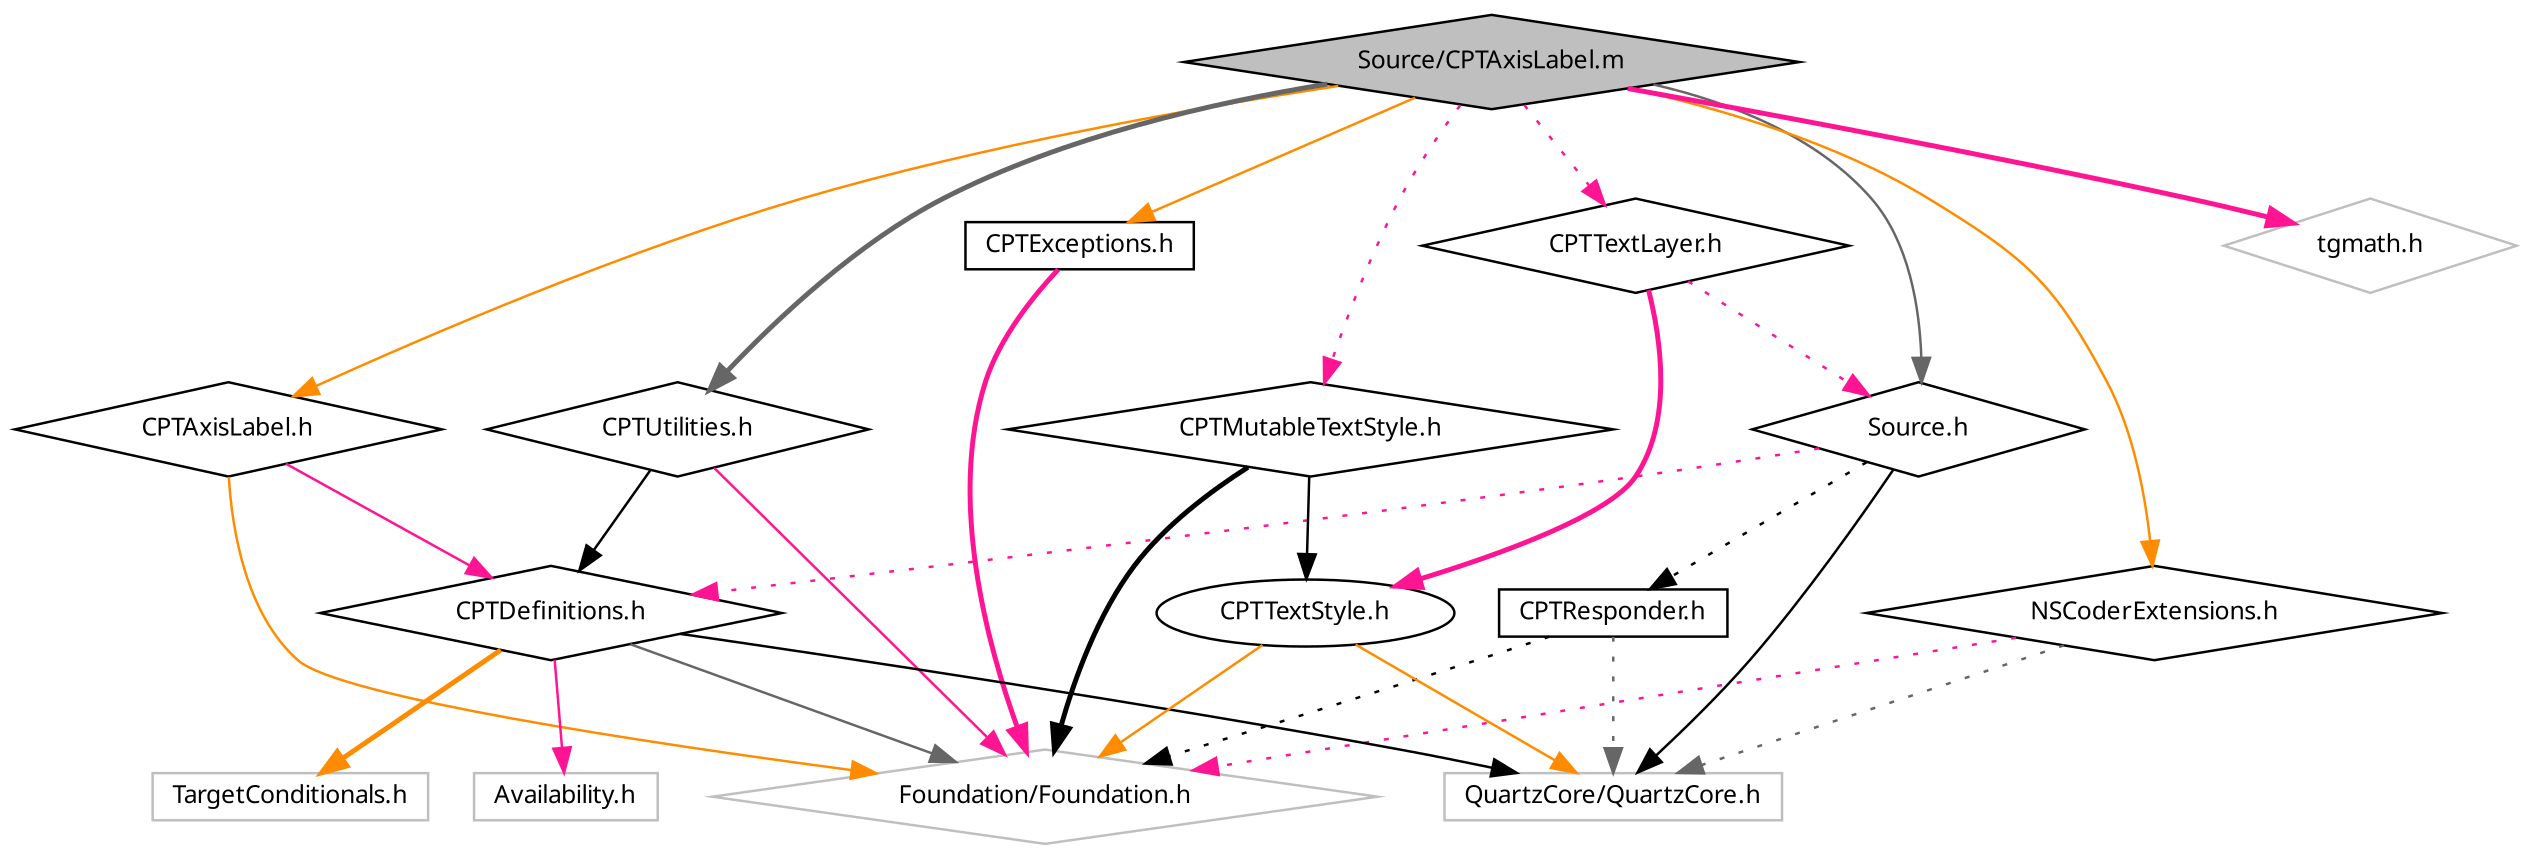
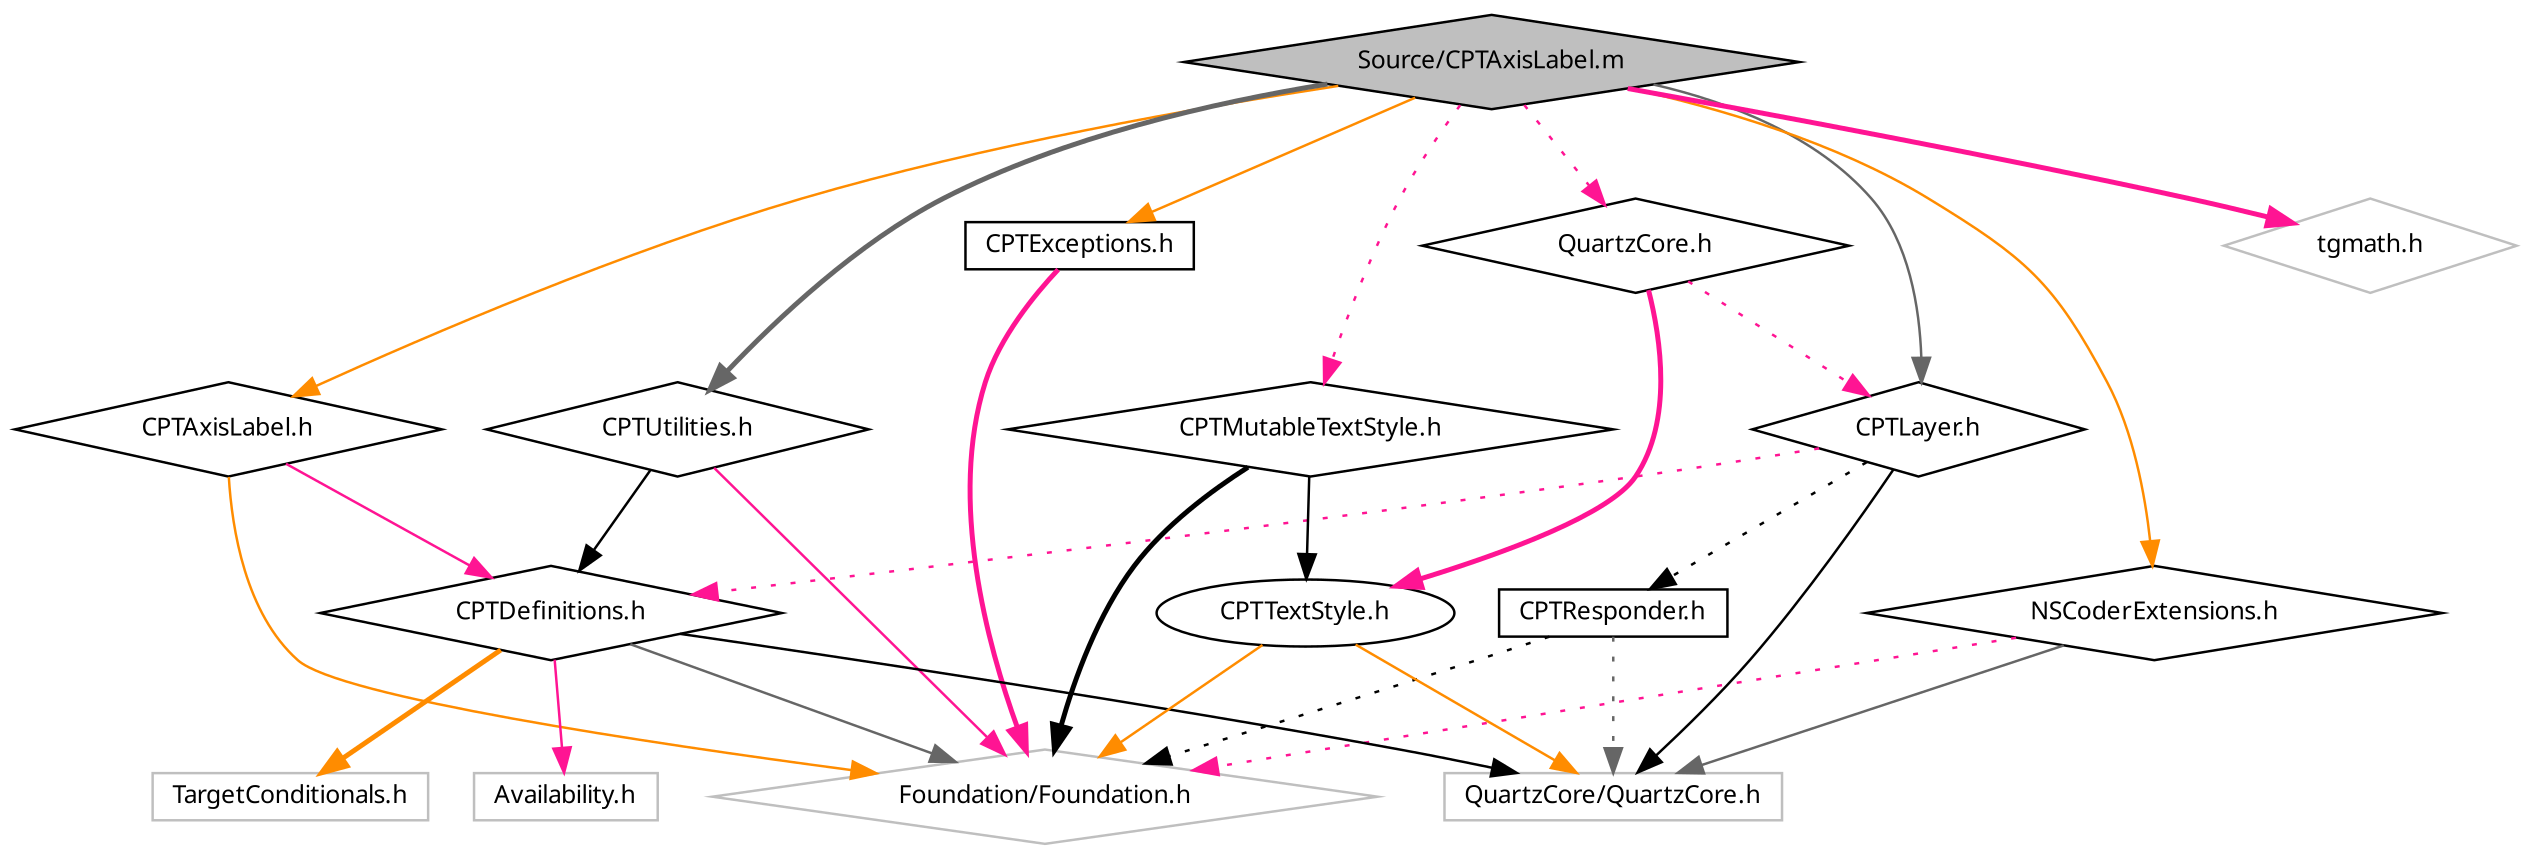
  digraph {
    node [color=black fontname="Lucinda Grande" fontsize=10 shape=diamond]
    edge [color=deeppink fontname="Lucinda Grande" fontsize=10 labelfontname="Lucinda Grande" labelfontsize=10 style=solid]
    n1 [fillcolor=grey75 fontcolor=black height=0.2 label="Source/CPTAxisLabel.m" style=filled width=0.4]
    n2 [height=0.2 label="CPTAxisLabel.h" width=0.4]
    n3 [height=0.2 label="CPTExceptions.h" shape=box width=0.4]
-   n4 [height=0.2 label="Source.h" width=0.4]
+   n4 [height=0.2 label="CPTLayer.h" width=0.4]
    n5 [height=0.2 label="CPTMutableTextStyle.h" width=0.4]
-   n6 [height=0.2 label="CPTTextLayer.h" width=0.4]
+   n6 [height=0.2 label="QuartzCore.h" width=0.4]
    n7 [height=0.2 label="CPTUtilities.h" width=0.4]
    n8 [height=0.2 label="NSCoderExtensions.h" width=0.4]
    n9 [color=grey75 height=0.2 label="tgmath.h" width=0.4]
    n10 [color=grey75 height=0.2 label="Foundation/Foundation.h" width=0.4]
    n11 [height=0.2 label="CPTDefinitions.h" width=0.4]
    n12 [color=grey75 height=0.2 label="QuartzCore/QuartzCore.h" shape=box width=0.4]
    n13 [height=0.2 label="CPTResponder.h" shape=box width=0.4]
    n14 [height=0.2 label="CPTTextStyle.h" shape=ellipse width=0.4]
    n15 [color=grey75 height=0.2 label="Availability.h" shape=box width=0.4]
    n16 [color=grey75 height=0.2 label="TargetConditionals.h" shape=box width=0.4]
    n1 -> n2 [color=darkorange]
    n1 -> n3 [color=darkorange]
    n1 -> n4 [color=gray40]
    n1 -> n5 [style=dotted]
    n1 -> n6 [style=dotted]
    n1 -> n7 [color=gray40 style=bold]
    n1 -> n8 [color=darkorange]
    n1 -> n9 [style=bold]
    n2 -> n10 [color=darkorange]
    n2 -> n11
    n3 -> n10 [style=bold]
    n4 -> n11 [style=dotted]
    n4 -> n12 [color=black]
    n4 -> n13 [color=black style=dotted]
    n5 -> n10 [color=black style=bold]
    n5 -> n14 [color=black]
    n6 -> n4 [style=dotted]
    n6 -> n14 [style=bold]
    n7 -> n10
    n7 -> n11 [color=black]
    n8 -> n10 [style=dotted]
-   n8 -> n12 [color=gray40 style=dotted]
+   n8 -> n12 [color=gray40]
    n11 -> n10 [color=gray40]
    n11 -> n12 [color=black]
    n11 -> n15
    n11 -> n16 [color=darkorange style=bold]
    n13 -> n10 [color=black style=dotted]
    n13 -> n12 [color=gray40 style=dotted]
    n14 -> n10 [color=darkorange]
    n14 -> n12 [color=darkorange]
  }
